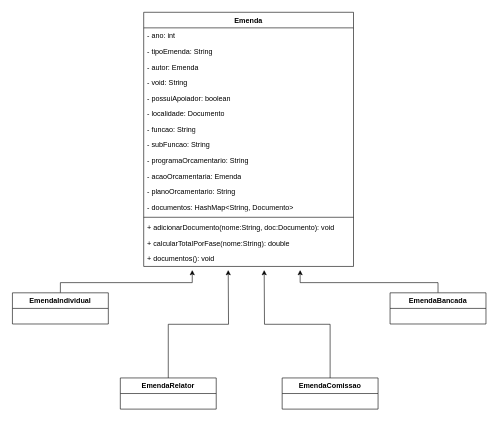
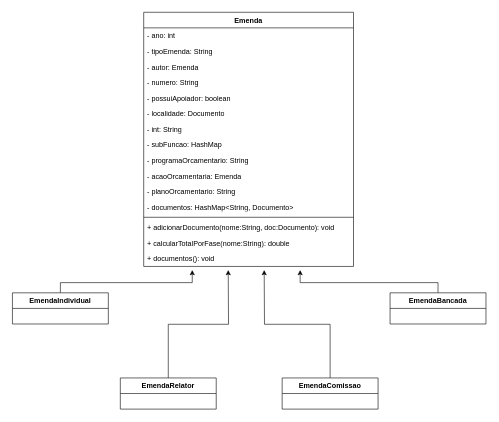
  <mxCell id="0" />
  <mxCell id="1" parent="0" />
  <mxCell id="2" value="Emenda" style="swimlane;fontStyle=1;align=center;verticalAlign=top;childLayout=stackLayout;horizontal=1;startSize=26;horizontalStack=0;resizeParent=1;resizeParentMax=0;resizeLast=0;collapsible=1;marginBottom=0;whiteSpace=wrap;html=1;" parent="1" vertex="1"><mxGeometry x="239" y="20" width="350" height="424" as="geometry" /></mxCell>
  <mxCell id="3" value="- ano: int" style="text;strokeColor=none;fillColor=none;align=left;verticalAlign=top;spacingLeft=4;spacingRight=4;overflow=hidden;rotatable=0;points=[[0,0.5],[1,0.5]];portConstraint=eastwest;whiteSpace=wrap;html=1;" parent="2" vertex="1"><mxGeometry y="26" width="350" height="26" as="geometry" /></mxCell>
  <mxCell id="4" value="- tipoEmenda: String" style="text;strokeColor=none;fillColor=none;align=left;verticalAlign=top;spacingLeft=4;spacingRight=4;overflow=hidden;rotatable=0;points=[[0,0.5],[1,0.5]];portConstraint=eastwest;whiteSpace=wrap;html=1;" parent="2" vertex="1"><mxGeometry y="52" width="350" height="26" as="geometry" /></mxCell>
  <mxCell id="5" value="- autor: Emenda" style="text;strokeColor=none;fillColor=none;align=left;verticalAlign=top;spacingLeft=4;spacingRight=4;overflow=hidden;rotatable=0;points=[[0,0.5],[1,0.5]];portConstraint=eastwest;whiteSpace=wrap;html=1;" parent="2" vertex="1"><mxGeometry y="78" width="350" height="26" as="geometry" /></mxCell>
- <mxCell id="6" value="- void: String" style="text;strokeColor=none;fillColor=none;align=left;verticalAlign=top;spacingLeft=4;spacingRight=4;overflow=hidden;rotatable=0;points=[[0,0.5],[1,0.5]];portConstraint=eastwest;whiteSpace=wrap;html=1;" vertex="1" parent="2"><mxGeometry y="104" width="350" height="26" as="geometry" /></mxCell>
+ <mxCell id="6" value="- numero: String" style="text;strokeColor=none;fillColor=none;align=left;verticalAlign=top;spacingLeft=4;spacingRight=4;overflow=hidden;rotatable=0;points=[[0,0.5],[1,0.5]];portConstraint=eastwest;whiteSpace=wrap;html=1;" vertex="1" parent="2"><mxGeometry y="104" width="350" height="26" as="geometry" /></mxCell>
  <mxCell id="7" value="- possuiApoiador: boolean" style="text;strokeColor=none;fillColor=none;align=left;verticalAlign=top;spacingLeft=4;spacingRight=4;overflow=hidden;rotatable=0;points=[[0,0.5],[1,0.5]];portConstraint=eastwest;whiteSpace=wrap;html=1;" parent="2" vertex="1"><mxGeometry y="130" width="350" height="26" as="geometry" /></mxCell>
  <mxCell id="8" value="- localidade: Documento" style="text;strokeColor=none;fillColor=none;align=left;verticalAlign=top;spacingLeft=4;spacingRight=4;overflow=hidden;rotatable=0;points=[[0,0.5],[1,0.5]];portConstraint=eastwest;whiteSpace=wrap;html=1;" vertex="1" parent="2"><mxGeometry y="156" width="350" height="26" as="geometry" /></mxCell>
- <mxCell id="9" value="- funcao: String" style="text;strokeColor=none;fillColor=none;align=left;verticalAlign=top;spacingLeft=4;spacingRight=4;overflow=hidden;rotatable=0;points=[[0,0.5],[1,0.5]];portConstraint=eastwest;whiteSpace=wrap;html=1;" vertex="1" parent="2"><mxGeometry y="182" width="350" height="26" as="geometry" /></mxCell>
- <mxCell id="10" value="- subFuncao: String" style="text;strokeColor=none;fillColor=none;align=left;verticalAlign=top;spacingLeft=4;spacingRight=4;overflow=hidden;rotatable=0;points=[[0,0.5],[1,0.5]];portConstraint=eastwest;whiteSpace=wrap;html=1;" vertex="1" parent="2"><mxGeometry y="208" width="350" height="26" as="geometry" /></mxCell>
+ <mxCell id="9" value="- int: String" style="text;strokeColor=none;fillColor=none;align=left;verticalAlign=top;spacingLeft=4;spacingRight=4;overflow=hidden;rotatable=0;points=[[0,0.5],[1,0.5]];portConstraint=eastwest;whiteSpace=wrap;html=1;" vertex="1" parent="2"><mxGeometry y="182" width="350" height="26" as="geometry" /></mxCell>
+ <mxCell id="10" value="- subFuncao: HashMap" style="text;strokeColor=none;fillColor=none;align=left;verticalAlign=top;spacingLeft=4;spacingRight=4;overflow=hidden;rotatable=0;points=[[0,0.5],[1,0.5]];portConstraint=eastwest;whiteSpace=wrap;html=1;" vertex="1" parent="2"><mxGeometry y="208" width="350" height="26" as="geometry" /></mxCell>
  <mxCell id="11" value="- programaOrcamentario: String" style="text;strokeColor=none;fillColor=none;align=left;verticalAlign=top;spacingLeft=4;spacingRight=4;overflow=hidden;rotatable=0;points=[[0,0.5],[1,0.5]];portConstraint=eastwest;whiteSpace=wrap;html=1;" vertex="1" parent="2"><mxGeometry y="234" width="350" height="26" as="geometry" /></mxCell>
  <mxCell id="12" value="- acaoOrcamentaria: Emenda" style="text;strokeColor=none;fillColor=none;align=left;verticalAlign=top;spacingLeft=4;spacingRight=4;overflow=hidden;rotatable=0;points=[[0,0.5],[1,0.5]];portConstraint=eastwest;whiteSpace=wrap;html=1;" vertex="1" parent="2"><mxGeometry y="260" width="350" height="26" as="geometry" /></mxCell>
  <mxCell id="13" value="- planoOrcamentario: String" style="text;strokeColor=none;fillColor=none;align=left;verticalAlign=top;spacingLeft=4;spacingRight=4;overflow=hidden;rotatable=0;points=[[0,0.5],[1,0.5]];portConstraint=eastwest;whiteSpace=wrap;html=1;" vertex="1" parent="2"><mxGeometry y="286" width="350" height="26" as="geometry" /></mxCell>
  <mxCell id="14" value="- documentos: HashMap&amp;lt;String, Documento&amp;gt;" style="text;strokeColor=none;fillColor=none;align=left;verticalAlign=top;spacingLeft=4;spacingRight=4;overflow=hidden;rotatable=0;points=[[0,0.5],[1,0.5]];portConstraint=eastwest;whiteSpace=wrap;html=1;" vertex="1" parent="2"><mxGeometry y="312" width="350" height="26" as="geometry" /></mxCell>
  <mxCell id="15" value="" style="line;strokeWidth=1;fillColor=none;align=left;verticalAlign=middle;spacingTop=-1;spacingLeft=3;spacingRight=3;rotatable=0;labelPosition=right;points=[];portConstraint=eastwest;strokeColor=inherit;" parent="2" vertex="1"><mxGeometry y="338" width="350" height="8" as="geometry" /></mxCell>
  <mxCell id="16" value="+ adicionarDocumento(nome:String, doc:Documento): void" style="text;strokeColor=none;fillColor=none;align=left;verticalAlign=top;spacingLeft=4;spacingRight=4;overflow=hidden;rotatable=0;points=[[0,0.5],[1,0.5]];portConstraint=eastwest;whiteSpace=wrap;html=1;" parent="2" vertex="1"><mxGeometry y="346" width="350" height="26" as="geometry" /></mxCell>
  <mxCell id="17" value="+ calcularTotalPorFase(nome:String): double" style="text;strokeColor=none;fillColor=none;align=left;verticalAlign=top;spacingLeft=4;spacingRight=4;overflow=hidden;rotatable=0;points=[[0,0.5],[1,0.5]];portConstraint=eastwest;whiteSpace=wrap;html=1;" parent="2" vertex="1"><mxGeometry y="372" width="350" height="26" as="geometry" /></mxCell>
  <mxCell id="18" value="+ documentos(): void" style="text;strokeColor=none;fillColor=none;align=left;verticalAlign=top;spacingLeft=4;spacingRight=4;overflow=hidden;rotatable=0;points=[[0,0.5],[1,0.5]];portConstraint=eastwest;whiteSpace=wrap;html=1;" parent="2" vertex="1"><mxGeometry y="398" width="350" height="26" as="geometry" /></mxCell>
  <mxCell id="19" style="edgeStyle=orthogonalEdgeStyle;rounded=0;orthogonalLoop=1;jettySize=auto;html=1;exitX=0.5;exitY=0;exitDx=0;exitDy=0;" edge="1" parent="1" source="20"><mxGeometry relative="1" as="geometry"><mxPoint x="320" y="450" as="targetPoint" /><Array as="points"><mxPoint x="100" y="471" /><mxPoint x="320" y="471" /></Array></mxGeometry></mxCell>
  <mxCell id="20" value="EmendaIndividual" style="swimlane;fontStyle=1;align=center;verticalAlign=top;childLayout=stackLayout;horizontal=1;startSize=26;horizontalStack=0;resizeParent=1;resizeParentMax=0;resizeLast=0;collapsible=1;marginBottom=0;whiteSpace=wrap;html=1;" vertex="1" parent="1"><mxGeometry x="20" y="488" width="160" height="52" as="geometry" /></mxCell>
  <mxCell id="21" value="&lt;div&gt;&lt;br&gt;&lt;/div&gt;" style="text;strokeColor=none;fillColor=none;align=left;verticalAlign=top;spacingLeft=4;spacingRight=4;overflow=hidden;rotatable=0;points=[[0,0.5],[1,0.5]];portConstraint=eastwest;whiteSpace=wrap;html=1;" vertex="1" parent="20"><mxGeometry y="26" width="160" height="26" as="geometry" /></mxCell>
  <mxCell id="22" style="edgeStyle=orthogonalEdgeStyle;rounded=0;orthogonalLoop=1;jettySize=auto;html=1;exitX=0.5;exitY=0;exitDx=0;exitDy=0;" edge="1" parent="1" source="23"><mxGeometry relative="1" as="geometry"><mxPoint x="380" y="450" as="targetPoint" /></mxGeometry></mxCell>
  <mxCell id="23" value="EmendaRelator" style="swimlane;fontStyle=1;align=center;verticalAlign=top;childLayout=stackLayout;horizontal=1;startSize=26;horizontalStack=0;resizeParent=1;resizeParentMax=0;resizeLast=0;collapsible=1;marginBottom=0;whiteSpace=wrap;html=1;" vertex="1" parent="1"><mxGeometry x="200" y="630" width="160" height="52" as="geometry" /></mxCell>
  <mxCell id="24" value="&lt;div&gt;&lt;br&gt;&lt;/div&gt;" style="text;strokeColor=none;fillColor=none;align=left;verticalAlign=top;spacingLeft=4;spacingRight=4;overflow=hidden;rotatable=0;points=[[0,0.5],[1,0.5]];portConstraint=eastwest;whiteSpace=wrap;html=1;" vertex="1" parent="23"><mxGeometry y="26" width="160" height="26" as="geometry" /></mxCell>
  <mxCell id="25" style="edgeStyle=orthogonalEdgeStyle;rounded=0;orthogonalLoop=1;jettySize=auto;html=1;exitX=0.5;exitY=0;exitDx=0;exitDy=0;" edge="1" parent="1" source="26"><mxGeometry relative="1" as="geometry"><mxPoint x="440" y="450" as="targetPoint" /></mxGeometry></mxCell>
  <mxCell id="26" value="EmendaComissao" style="swimlane;fontStyle=1;align=center;verticalAlign=top;childLayout=stackLayout;horizontal=1;startSize=26;horizontalStack=0;resizeParent=1;resizeParentMax=0;resizeLast=0;collapsible=1;marginBottom=0;whiteSpace=wrap;html=1;" vertex="1" parent="1"><mxGeometry x="470" y="630" width="160" height="52" as="geometry" /></mxCell>
  <mxCell id="27" value="&lt;div&gt;&lt;br&gt;&lt;/div&gt;" style="text;strokeColor=none;fillColor=none;align=left;verticalAlign=top;spacingLeft=4;spacingRight=4;overflow=hidden;rotatable=0;points=[[0,0.5],[1,0.5]];portConstraint=eastwest;whiteSpace=wrap;html=1;" vertex="1" parent="26"><mxGeometry y="26" width="160" height="26" as="geometry" /></mxCell>
  <mxCell id="28" style="edgeStyle=orthogonalEdgeStyle;rounded=0;orthogonalLoop=1;jettySize=auto;html=1;exitX=0.5;exitY=0;exitDx=0;exitDy=0;" edge="1" parent="1" source="29"><mxGeometry relative="1" as="geometry"><mxPoint x="500" y="450" as="targetPoint" /><Array as="points"><mxPoint x="730" y="471" /><mxPoint x="500" y="471" /></Array></mxGeometry></mxCell>
  <mxCell id="29" value="EmendaBancada" style="swimlane;fontStyle=1;align=center;verticalAlign=top;childLayout=stackLayout;horizontal=1;startSize=26;horizontalStack=0;resizeParent=1;resizeParentMax=0;resizeLast=0;collapsible=1;marginBottom=0;whiteSpace=wrap;html=1;" vertex="1" parent="1"><mxGeometry x="650" y="488" width="160" height="52" as="geometry" /></mxCell>
  <mxCell id="30" value="&lt;div&gt;&lt;br&gt;&lt;/div&gt;" style="text;strokeColor=none;fillColor=none;align=left;verticalAlign=top;spacingLeft=4;spacingRight=4;overflow=hidden;rotatable=0;points=[[0,0.5],[1,0.5]];portConstraint=eastwest;whiteSpace=wrap;html=1;" vertex="1" parent="29"><mxGeometry y="26" width="160" height="26" as="geometry" /></mxCell>
